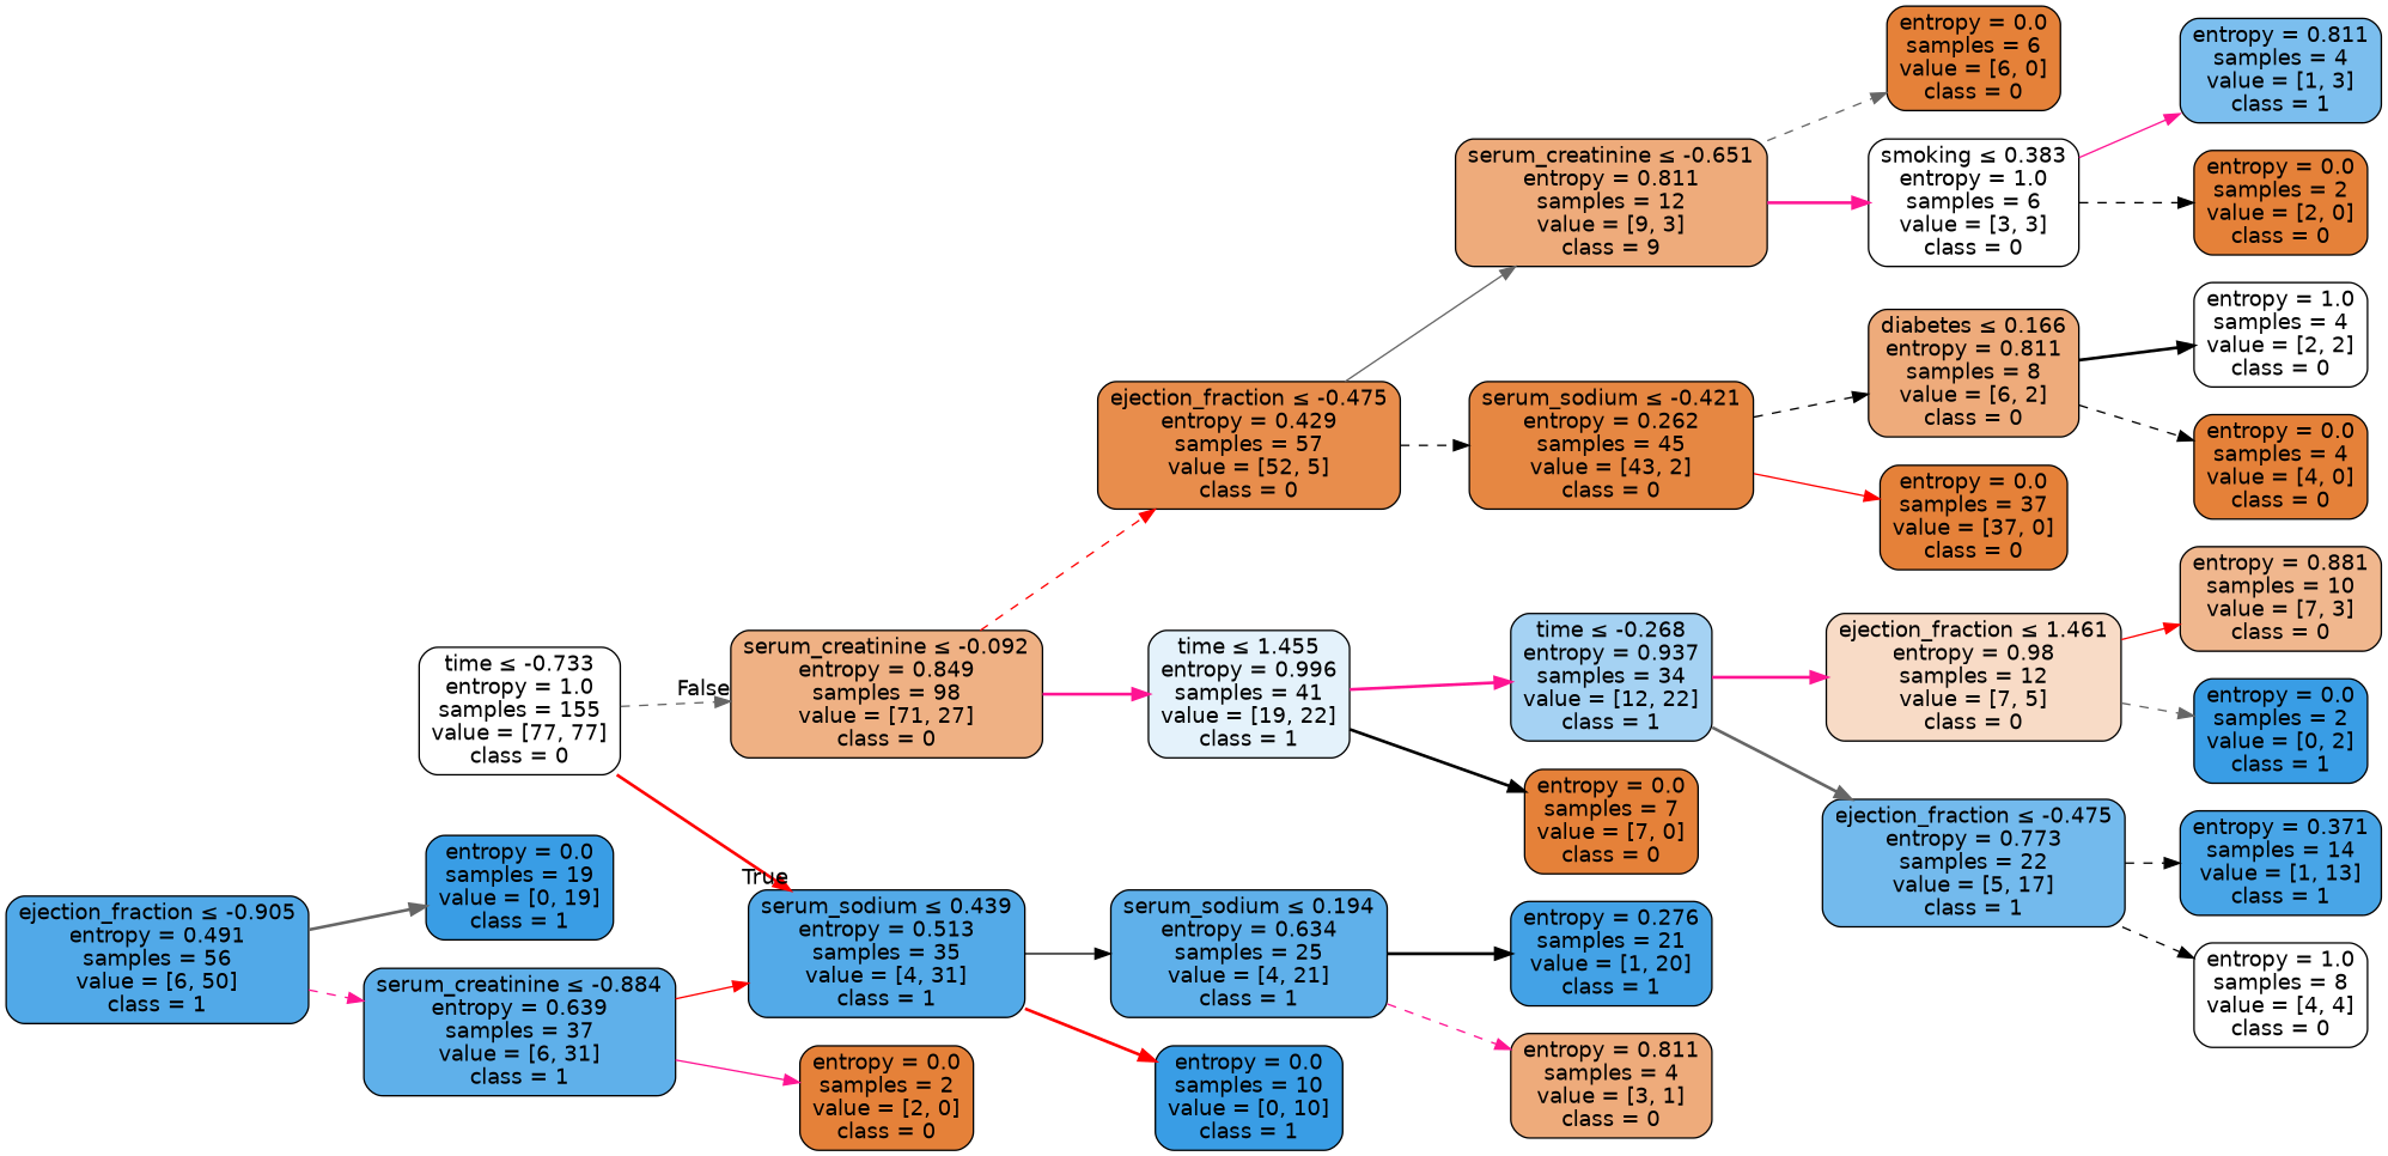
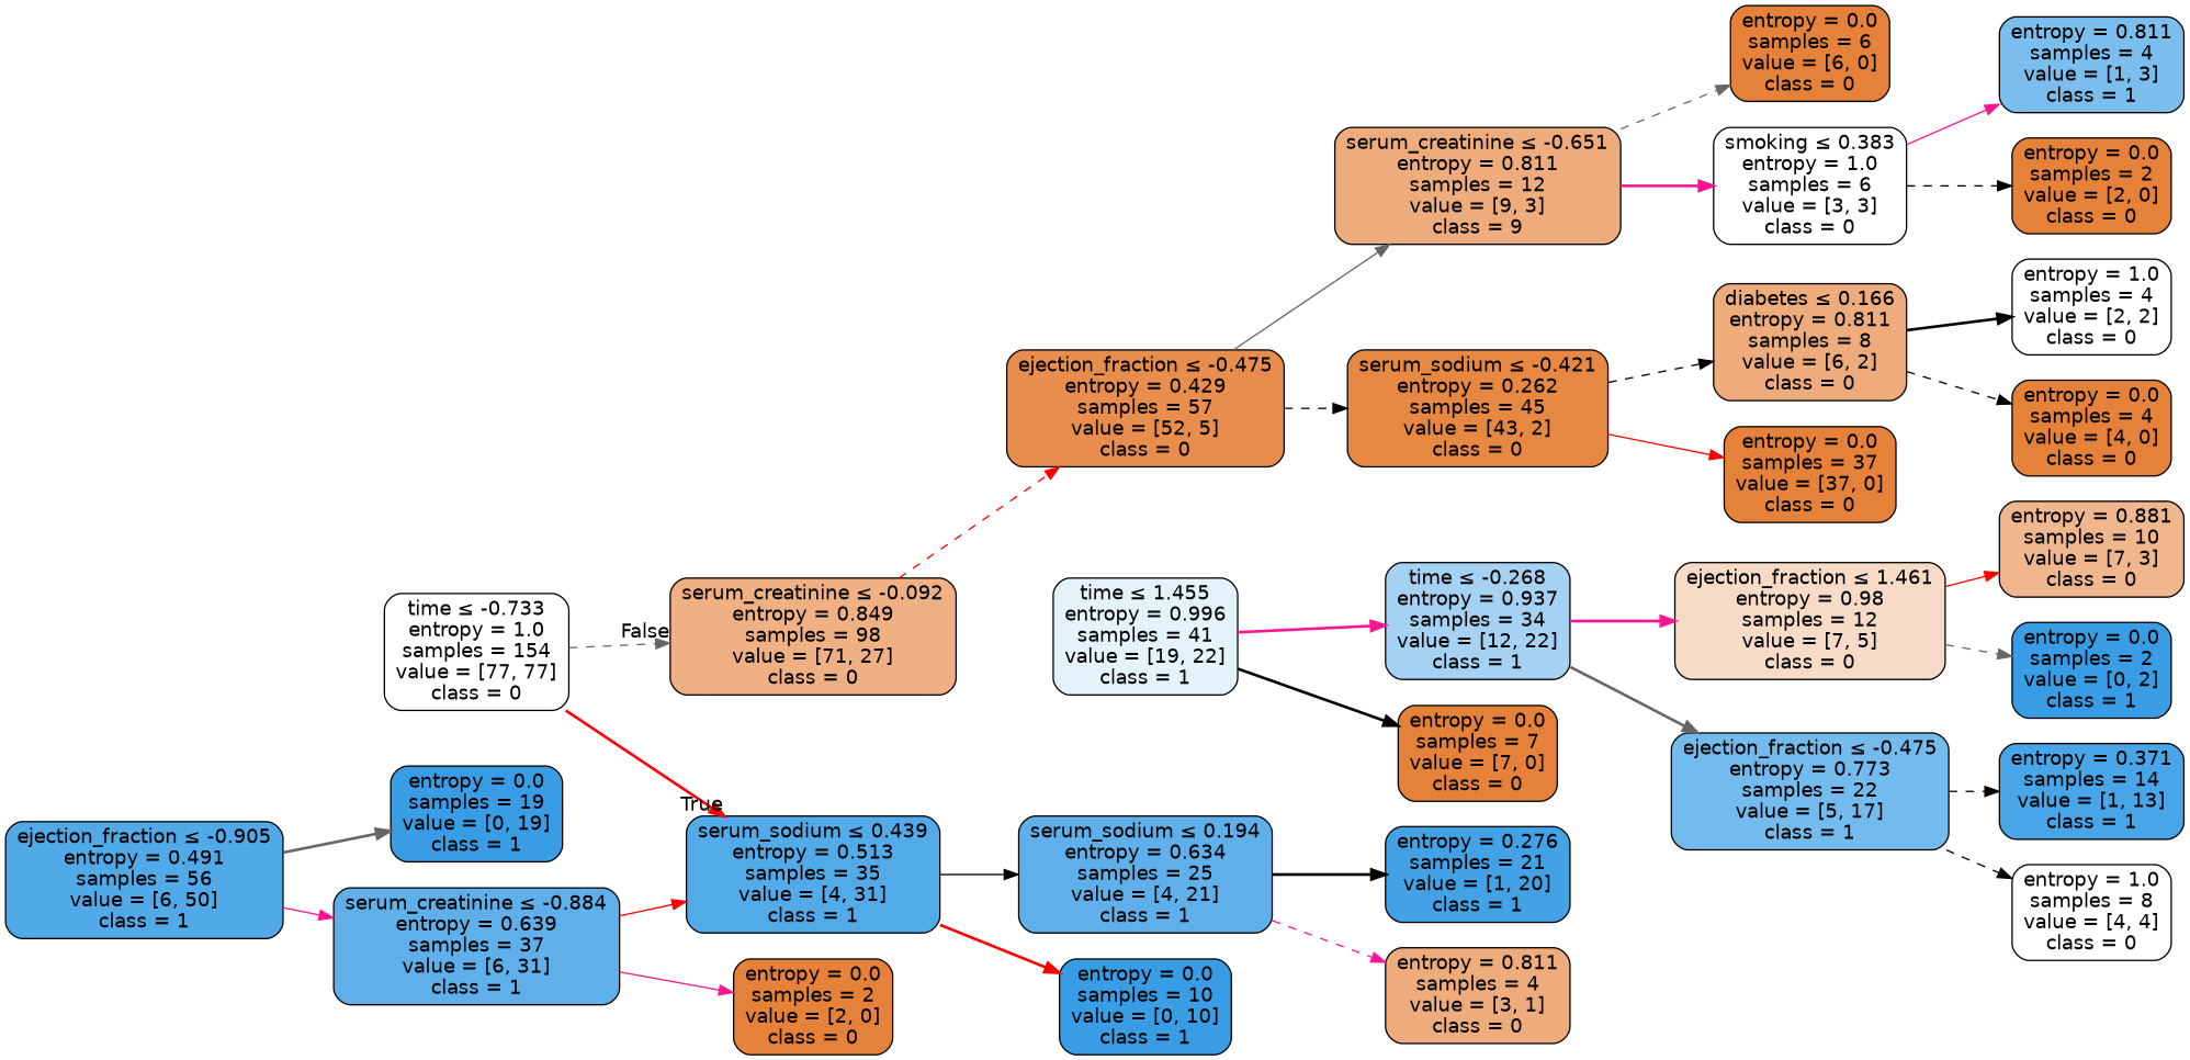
  digraph {
    rankdir=LR
    node [color=black fillcolor="#e58139" fontname=helvetica shape=box style="filled, rounded"]
    edge [color=black fontname=helvetica style=dashed]
-   n1 [fillcolor="#ffffff" label=<time &le; -0.733<br/>entropy = 1.0<br/>samples = 155<br/>value = [77, 77]<br/>class = 0>]
+   n1 [fillcolor="#ffffff" label=<time &le; -0.733<br/>entropy = 1.0<br/>samples = 154<br/>value = [77, 77]<br/>class = 0>]
    n2 [fillcolor="#efb184" label=<serum_creatinine &le; -0.092<br/>entropy = 0.849<br/>samples = 98<br/>value = [71, 27]<br/>class = 0>]
    n3 [fillcolor="#53aae8" label=<serum_sodium &le; 0.439<br/>entropy = 0.513<br/>samples = 35<br/>value = [4, 31]<br/>class = 1>]
    n4 [fillcolor="#51a9e8" label=<ejection_fraction &le; -0.905<br/>entropy = 0.491<br/>samples = 56<br/>value = [6, 50]<br/>class = 1>]
    n5 [fillcolor="#399de5" label=<entropy = 0.0<br/>samples = 19<br/>value = [0, 19]<br/>class = 1>]
    n6 [fillcolor="#5fb0ea" label=<serum_creatinine &le; -0.884<br/>entropy = 0.639<br/>samples = 37<br/>value = [6, 31]<br/>class = 1>]
    n7 [fillcolor="#e88d4c" label=<ejection_fraction &le; -0.475<br/>entropy = 0.429<br/>samples = 57<br/>value = [52, 5]<br/>class = 0>]
    n8 [fillcolor="#e4f2fb" label=<time &le; 1.455<br/>entropy = 0.996<br/>samples = 41<br/>value = [19, 22]<br/>class = 1>]
    n9 [label=<entropy = 0.0<br/>samples = 2<br/>value = [2, 0]<br/>class = 0>]
    n10 [fillcolor="#5fb0ea" label=<serum_sodium &le; 0.194<br/>entropy = 0.634<br/>samples = 25<br/>value = [4, 21]<br/>class = 1>]
    n11 [fillcolor="#399de5" label=<entropy = 0.0<br/>samples = 10<br/>value = [0, 10]<br/>class = 1>]
    n12 [fillcolor="#43a2e6" label=<entropy = 0.276<br/>samples = 21<br/>value = [1, 20]<br/>class = 1>]
    n13 [fillcolor="#eeab7b" label=<entropy = 0.811<br/>samples = 4<br/>value = [3, 1]<br/>class = 0>]
    n14 [fillcolor="#eeab7b" label=<serum_creatinine &le; -0.651<br/>entropy = 0.811<br/>samples = 12<br/>value = [9, 3]<br/>class = 9>]
    n15 [fillcolor="#e68742" label=<serum_sodium &le; -0.421<br/>entropy = 0.262<br/>samples = 45<br/>value = [43, 2]<br/>class = 0>]
    n16 [fillcolor="#a5d2f3" label=<time &le; -0.268<br/>entropy = 0.937<br/>samples = 34<br/>value = [12, 22]<br/>class = 1>]
    n17 [label=<entropy = 0.0<br/>samples = 7<br/>value = [7, 0]<br/>class = 0>]
    n18 [label=<entropy = 0.0<br/>samples = 6<br/>value = [6, 0]<br/>class = 0>]
    n19 [fillcolor="#ffffff" label=<smoking &le; 0.383<br/>entropy = 1.0<br/>samples = 6<br/>value = [3, 3]<br/>class = 0>]
    n20 [fillcolor="#eeab7b" label=<diabetes &le; 0.166<br/>entropy = 0.811<br/>samples = 8<br/>value = [6, 2]<br/>class = 0>]
    n21 [label=<entropy = 0.0<br/>samples = 37<br/>value = [37, 0]<br/>class = 0>]
    n22 [fillcolor="#7bbeee" label=<entropy = 0.811<br/>samples = 4<br/>value = [1, 3]<br/>class = 1>]
    n23 [label=<entropy = 0.0<br/>samples = 2<br/>value = [2, 0]<br/>class = 0>]
    n24 [fillcolor="#ffffff" label=<entropy = 1.0<br/>samples = 4<br/>value = [2, 2]<br/>class = 0>]
    n25 [label=<entropy = 0.0<br/>samples = 4<br/>value = [4, 0]<br/>class = 0>]
    n26 [fillcolor="#f8dbc6" label=<ejection_fraction &le; 1.461<br/>entropy = 0.98<br/>samples = 12<br/>value = [7, 5]<br/>class = 0>]
    n27 [fillcolor="#73baed" label=<ejection_fraction &le; -0.475<br/>entropy = 0.773<br/>samples = 22<br/>value = [5, 17]<br/>class = 1>]
    n28 [fillcolor="#f0b78e" label=<entropy = 0.881<br/>samples = 10<br/>value = [7, 3]<br/>class = 0>]
    n29 [fillcolor="#399de5" label=<entropy = 0.0<br/>samples = 2<br/>value = [0, 2]<br/>class = 1>]
    n30 [fillcolor="#48a5e7" label=<entropy = 0.371<br/>samples = 14<br/>value = [1, 13]<br/>class = 1>]
    n31 [fillcolor="#ffffff" label=<entropy = 1.0<br/>samples = 8<br/>value = [4, 4]<br/>class = 0>]
    n1 -> n2 [color=gray40 headlabel=False labelangle=-45 labeldistance=2.5]
    n1 -> n3 [color=red headlabel=True labelangle=45 labeldistance=2.5 style=bold]
    n2 -> n7 [color=red]
-   n2 -> n8 [color=deeppink style=bold]
    n3 -> n10 [style=solid]
    n3 -> n11 [color=red style=bold]
    n4 -> n5 [color=gray40 style=bold]
-   n4 -> n6 [color=deeppink]
+   n4 -> n6 [color=deeppink style=solid]
    n6 -> n3 [color=red style=solid]
    n6 -> n9 [color=deeppink style=solid]
    n7 -> n14 [color=gray40 style=solid]
    n7 -> n15
    n8 -> n16 [color=deeppink style=bold]
    n8 -> n17 [style=bold]
    n10 -> n12 [style=bold]
    n10 -> n13 [color=deeppink]
    n14 -> n18 [color=gray40]
    n14 -> n19 [color=deeppink style=bold]
    n15 -> n20
    n15 -> n21 [color=red style=solid]
    n16 -> n26 [color=deeppink style=bold]
    n16 -> n27 [color=gray40 style=bold]
    n19 -> n22 [color=deeppink style=solid]
    n19 -> n23
    n20 -> n24 [style=bold]
    n20 -> n25
    n26 -> n28 [color=red style=solid]
    n26 -> n29 [color=gray40]
    n27 -> n30
    n27 -> n31
  }
